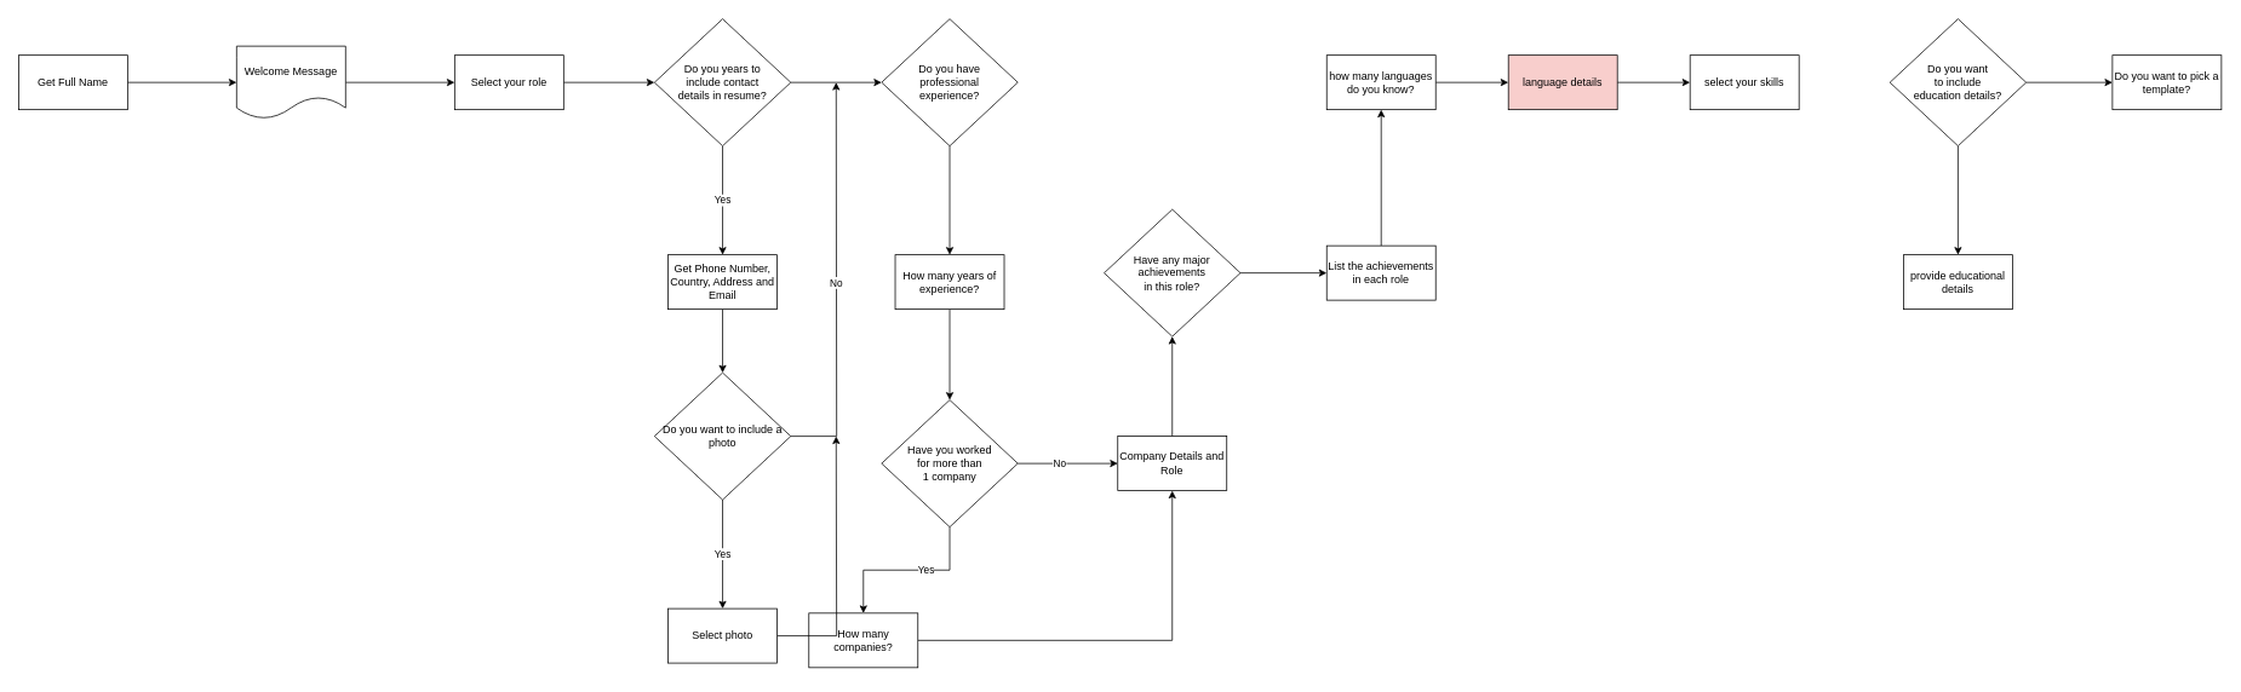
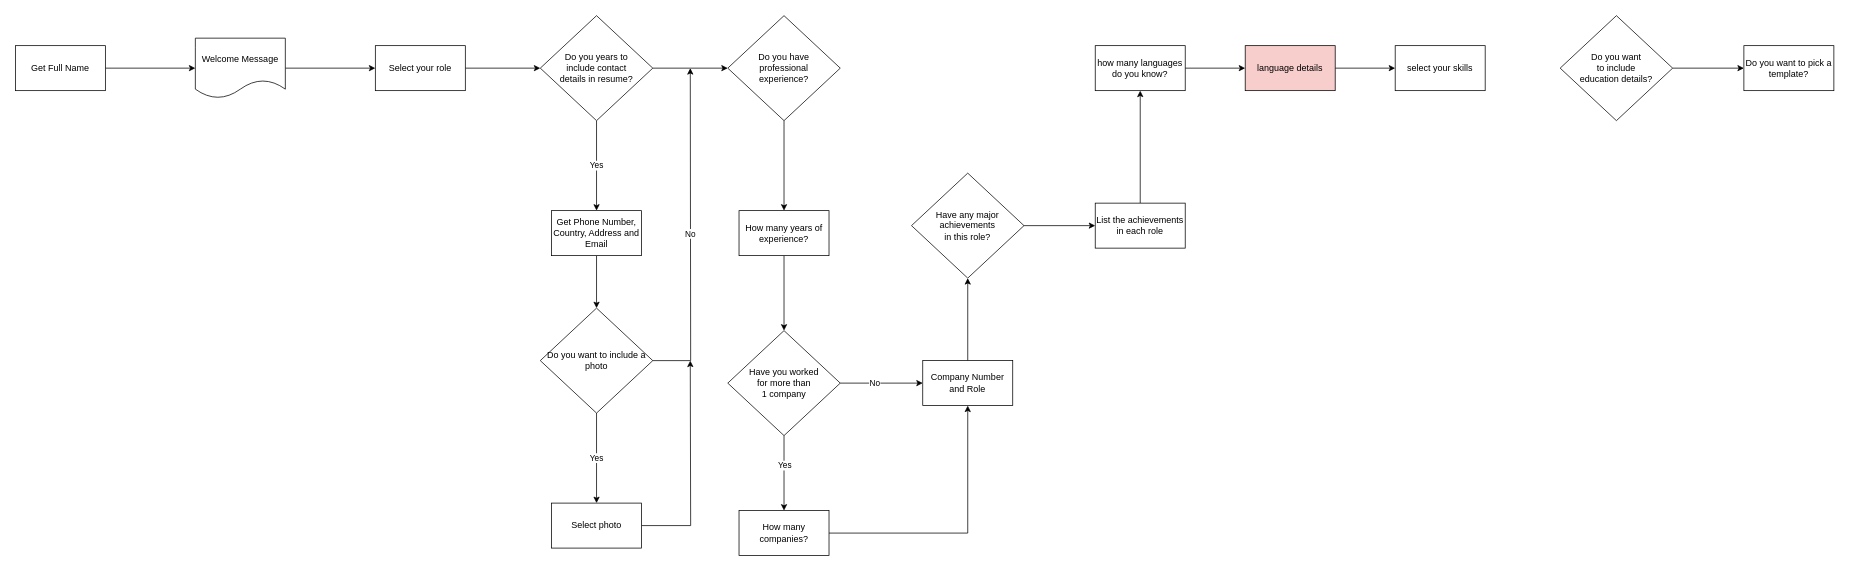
  <mxCell id="0" />
  <mxCell id="1" parent="0" />
  <mxCell id="2" style="edgeStyle=orthogonalEdgeStyle;rounded=0;orthogonalLoop=1;jettySize=auto;html=1;" edge="1" parent="1" source="3" target="7"><mxGeometry relative="1" as="geometry" /></mxCell>
  <mxCell id="3" value="Get Full Name" style="rounded=0;whiteSpace=wrap;html=1;" vertex="1" parent="1"><mxGeometry x="20" y="60" width="120" height="60" as="geometry" /></mxCell>
  <mxCell id="4" value="" style="edgeStyle=orthogonalEdgeStyle;rounded=0;orthogonalLoop=1;jettySize=auto;html=1;" edge="1" parent="1" source="5" target="10"><mxGeometry relative="1" as="geometry" /></mxCell>
  <mxCell id="5" value="Select your role" style="rounded=0;whiteSpace=wrap;html=1;" vertex="1" parent="1"><mxGeometry x="500" y="60" width="120" height="60" as="geometry" /></mxCell>
  <mxCell id="6" style="edgeStyle=orthogonalEdgeStyle;rounded=0;orthogonalLoop=1;jettySize=auto;html=1;" edge="1" parent="1" source="7" target="5"><mxGeometry relative="1" as="geometry" /></mxCell>
  <mxCell id="7" value="Welcome Message" style="shape=document;whiteSpace=wrap;html=1;boundedLbl=1;" vertex="1" parent="1"><mxGeometry x="260" y="50" width="120" height="80" as="geometry" /></mxCell>
  <mxCell id="8" value="Yes" style="edgeStyle=orthogonalEdgeStyle;rounded=0;orthogonalLoop=1;jettySize=auto;html=1;" edge="1" parent="1" source="10" target="12"><mxGeometry relative="1" as="geometry" /></mxCell>
  <mxCell id="9" value="" style="edgeStyle=orthogonalEdgeStyle;rounded=0;orthogonalLoop=1;jettySize=auto;html=1;" edge="1" parent="1" source="10" target="14"><mxGeometry relative="1" as="geometry" /></mxCell>
  <mxCell id="10" value="Do you years to &lt;br&gt;include contact &lt;br&gt;details in resume?" style="rhombus;whiteSpace=wrap;html=1;rounded=0;" vertex="1" parent="1"><mxGeometry x="720" y="20" width="150" height="140" as="geometry" /></mxCell>
  <mxCell id="11" value="" style="edgeStyle=orthogonalEdgeStyle;rounded=0;orthogonalLoop=1;jettySize=auto;html=1;" edge="1" parent="1" source="12" target="42"><mxGeometry relative="1" as="geometry" /></mxCell>
  <mxCell id="12" value="Get Phone Number, Country, Address and Email" style="whiteSpace=wrap;html=1;rounded=0;" vertex="1" parent="1"><mxGeometry x="735" y="280" width="120" height="60" as="geometry" /></mxCell>
  <mxCell id="13" value="" style="edgeStyle=orthogonalEdgeStyle;rounded=0;orthogonalLoop=1;jettySize=auto;html=1;" edge="1" parent="1" source="14" target="16"><mxGeometry relative="1" as="geometry" /></mxCell>
  <mxCell id="14" value="Do you have &lt;br&gt;professional &lt;br&gt;experience?" style="rhombus;whiteSpace=wrap;html=1;rounded=0;" vertex="1" parent="1"><mxGeometry x="970" y="20" width="150" height="140" as="geometry" /></mxCell>
  <mxCell id="15" value="" style="edgeStyle=orthogonalEdgeStyle;rounded=0;orthogonalLoop=1;jettySize=auto;html=1;" edge="1" parent="1" source="16" target="21"><mxGeometry relative="1" as="geometry" /></mxCell>
  <mxCell id="16" value="How many years of experience?" style="whiteSpace=wrap;html=1;rounded=0;" vertex="1" parent="1"><mxGeometry x="985" y="280" width="120" height="60" as="geometry" /></mxCell>
  <mxCell id="17" value="" style="edgeStyle=orthogonalEdgeStyle;rounded=0;orthogonalLoop=1;jettySize=auto;html=1;" edge="1" parent="1" source="21" target="23"><mxGeometry relative="1" as="geometry" /></mxCell>
  <mxCell id="18" value="Yes" style="edgeLabel;html=1;align=center;verticalAlign=middle;resizable=0;points=[];" vertex="1" connectable="0" parent="17"><mxGeometry x="-0.22" relative="1" as="geometry"><mxPoint as="offset" /></mxGeometry></mxCell>
  <mxCell id="19" value="" style="edgeStyle=orthogonalEdgeStyle;rounded=0;orthogonalLoop=1;jettySize=auto;html=1;" edge="1" parent="1" source="21" target="25"><mxGeometry relative="1" as="geometry" /></mxCell>
  <mxCell id="20" value="No" style="edgeLabel;html=1;align=center;verticalAlign=middle;resizable=0;points=[];" vertex="1" connectable="0" parent="19"><mxGeometry x="-0.182" relative="1" as="geometry"><mxPoint as="offset" /></mxGeometry></mxCell>
  <mxCell id="21" value="Have you worked &lt;br&gt;for more than &lt;br&gt;1 company" style="rhombus;whiteSpace=wrap;html=1;rounded=0;" vertex="1" parent="1"><mxGeometry x="970" y="440" width="150" height="140" as="geometry" /></mxCell>
  <mxCell id="22" value="" style="edgeStyle=orthogonalEdgeStyle;rounded=0;orthogonalLoop=1;jettySize=auto;html=1;" edge="1" parent="1" source="23" target="25"><mxGeometry relative="1" as="geometry" /></mxCell>
- <mxCell id="23" value="How many companies?" style="whiteSpace=wrap;html=1;rounded=0;" vertex="1" parent="1"><mxGeometry x="890" y="675" width="120" height="60" as="geometry" /></mxCell>
+ <mxCell id="23" value="How many companies?" style="whiteSpace=wrap;html=1;rounded=0;" vertex="1" parent="1"><mxGeometry x="985" y="680" width="120" height="60" as="geometry" /></mxCell>
  <mxCell id="24" value="" style="edgeStyle=orthogonalEdgeStyle;rounded=0;orthogonalLoop=1;jettySize=auto;html=1;" edge="1" parent="1" source="25" target="27"><mxGeometry relative="1" as="geometry" /></mxCell>
- <mxCell id="25" value="Company Details and Role" style="whiteSpace=wrap;html=1;rounded=0;" vertex="1" parent="1"><mxGeometry x="1230" y="480" width="120" height="60" as="geometry" /></mxCell>
+ <mxCell id="25" value="Company Number and Role" style="whiteSpace=wrap;html=1;rounded=0;" vertex="1" parent="1"><mxGeometry x="1230" y="480" width="120" height="60" as="geometry" /></mxCell>
  <mxCell id="26" value="" style="edgeStyle=orthogonalEdgeStyle;rounded=0;orthogonalLoop=1;jettySize=auto;html=1;" edge="1" parent="1" source="27" target="29"><mxGeometry relative="1" as="geometry" /></mxCell>
  <mxCell id="27" value="Have any major&lt;br&gt;achievements&lt;br&gt;in this role?" style="rhombus;whiteSpace=wrap;html=1;rounded=0;" vertex="1" parent="1"><mxGeometry x="1215" y="230" width="150" height="140" as="geometry" /></mxCell>
  <mxCell id="28" value="" style="edgeStyle=orthogonalEdgeStyle;rounded=0;orthogonalLoop=1;jettySize=auto;html=1;" edge="1" parent="1" source="29" target="31"><mxGeometry relative="1" as="geometry" /></mxCell>
  <mxCell id="29" value="List the achievements in each role" style="whiteSpace=wrap;html=1;rounded=0;" vertex="1" parent="1"><mxGeometry x="1460" y="270" width="120" height="60" as="geometry" /></mxCell>
  <mxCell id="30" value="" style="edgeStyle=orthogonalEdgeStyle;rounded=0;orthogonalLoop=1;jettySize=auto;html=1;" edge="1" parent="1" source="31" target="33"><mxGeometry relative="1" as="geometry" /></mxCell>
  <mxCell id="31" value="how many languages do you know?" style="whiteSpace=wrap;html=1;rounded=0;" vertex="1" parent="1"><mxGeometry x="1460" y="60" width="120" height="60" as="geometry" /></mxCell>
  <mxCell id="32" value="" style="edgeStyle=orthogonalEdgeStyle;rounded=0;orthogonalLoop=1;jettySize=auto;html=1;" edge="1" parent="1" source="33" target="34"><mxGeometry relative="1" as="geometry" /></mxCell>
  <mxCell id="33" value="language details" style="whiteSpace=wrap;html=1;rounded=0;fillColor=#f8cecc;" vertex="1" parent="1"><mxGeometry x="1660" y="60" width="120" height="60" as="geometry" /></mxCell>
  <mxCell id="34" value="select your skills" style="whiteSpace=wrap;html=1;rounded=0;" vertex="1" parent="1"><mxGeometry x="1860" y="60" width="120" height="60" as="geometry" /></mxCell>
- <mxCell id="35" value="" style="edgeStyle=orthogonalEdgeStyle;rounded=0;orthogonalLoop=1;jettySize=auto;html=1;" edge="1" parent="1" source="37" target="38"><mxGeometry relative="1" as="geometry" /></mxCell>
  <mxCell id="36" value="" style="edgeStyle=orthogonalEdgeStyle;rounded=0;orthogonalLoop=1;jettySize=auto;html=1;" edge="1" parent="1" source="37" target="39"><mxGeometry relative="1" as="geometry" /></mxCell>
  <mxCell id="37" value="Do you want&lt;br&gt;to include&lt;br&gt;education details?" style="rhombus;whiteSpace=wrap;html=1;rounded=0;" vertex="1" parent="1"><mxGeometry x="2080" y="20" width="150" height="140" as="geometry" /></mxCell>
- <mxCell id="38" value="provide educational details" style="whiteSpace=wrap;html=1;rounded=0;" vertex="1" parent="1"><mxGeometry x="2095" y="280" width="120" height="60" as="geometry" /></mxCell>
  <mxCell id="39" value="Do you want to pick a template?" style="whiteSpace=wrap;html=1;rounded=0;" vertex="1" parent="1"><mxGeometry x="2325" y="60" width="120" height="60" as="geometry" /></mxCell>
  <mxCell id="40" value="No" style="edgeStyle=orthogonalEdgeStyle;rounded=0;orthogonalLoop=1;jettySize=auto;html=1;" edge="1" parent="1" source="42"><mxGeometry relative="1" as="geometry"><mxPoint x="920" y="90" as="targetPoint" /></mxGeometry></mxCell>
  <mxCell id="41" value="Yes" style="edgeStyle=orthogonalEdgeStyle;rounded=0;orthogonalLoop=1;jettySize=auto;html=1;" edge="1" parent="1" source="42" target="44"><mxGeometry relative="1" as="geometry" /></mxCell>
  <mxCell id="42" value="Do you want to include a photo" style="rhombus;whiteSpace=wrap;html=1;rounded=0;" vertex="1" parent="1"><mxGeometry x="720" y="410" width="150" height="140" as="geometry" /></mxCell>
  <mxCell id="43" style="edgeStyle=orthogonalEdgeStyle;rounded=0;orthogonalLoop=1;jettySize=auto;html=1;" edge="1" parent="1" source="44"><mxGeometry relative="1" as="geometry"><mxPoint x="920" y="480" as="targetPoint" /></mxGeometry></mxCell>
  <mxCell id="44" value="Select photo" style="whiteSpace=wrap;html=1;rounded=0;" vertex="1" parent="1"><mxGeometry x="735" y="670" width="120" height="60" as="geometry" /></mxCell>
